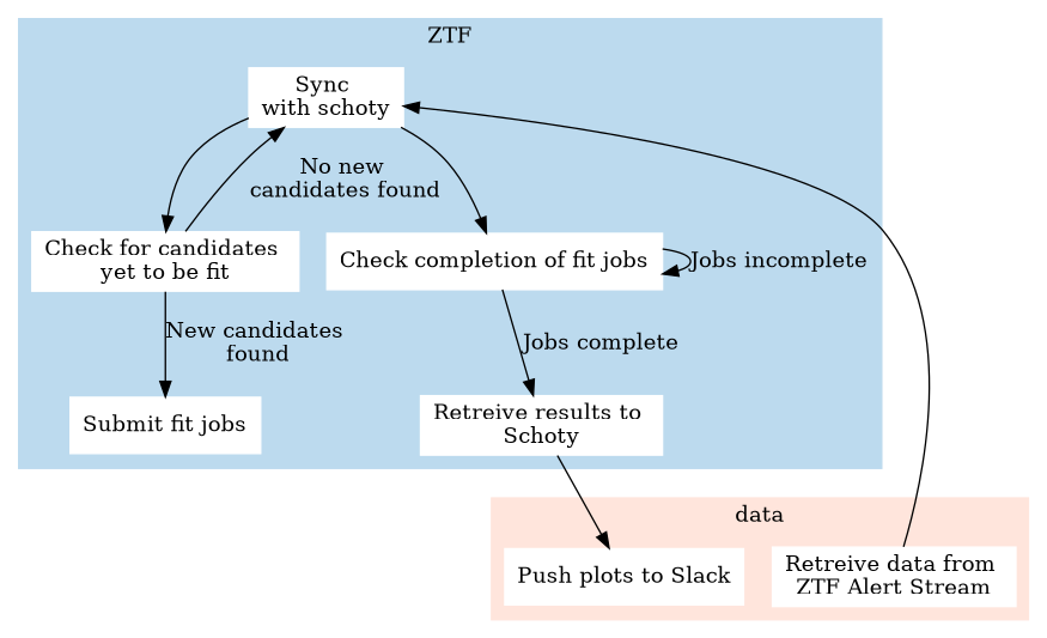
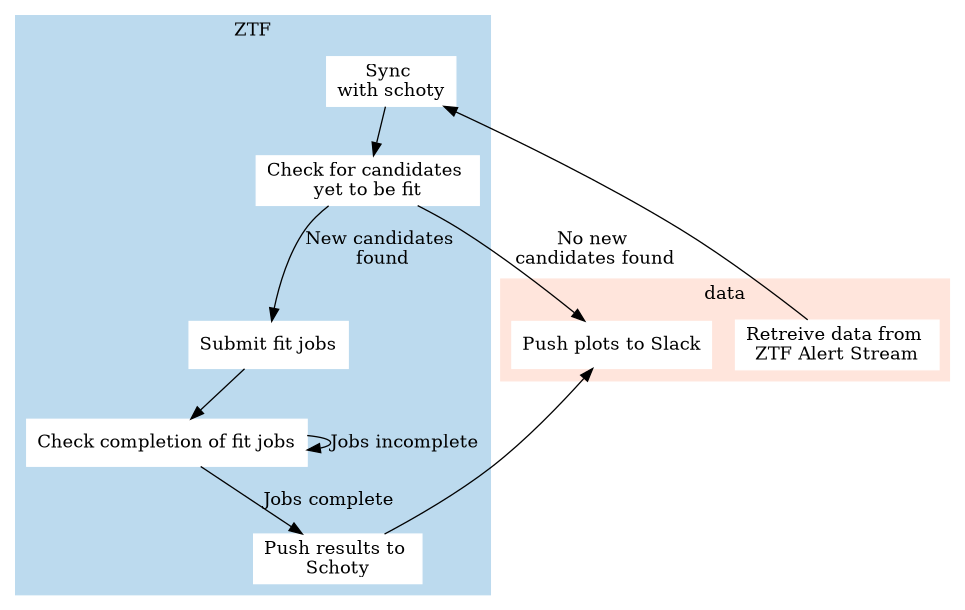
  digraph {
    rankdir=TB
    node [color=white shape=record style=filled]
    n1 [label="Retreive data from \nZTF Alert Stream"]
    n2 [label="Push plots to Slack"]
    n3 [label="Sync \nwith schoty"]
    n4 [label="Check for candidates \nyet to be fit"]
    n5 [label="Submit fit jobs"]
    n6 [label="Check completion of fit jobs"]
-   n7 [label="Retreive results to \nSchoty"]
+   n7 [label="Push results to \nSchoty"]
    subgraph cluster_1 {
      color="#ffe5dc"
      label=data
      style=filled
      n1
      n2
    }
    subgraph cluster_2 {
      color="#bcdaee"
      label=ZTF
      style=filled
      n3
      n4
      n5
      n6
      n7
    }
    n1 -> n3
    n3 -> n4
-   n4 -> n3 [label="No new \ncandidates found"]
+   n4 -> n2 [label="No new \ncandidates found"]
    n4 -> n5 [label="New candidates \nfound"]
-   n3 -> n6
+   n5 -> n6
    n6 -> n6 [label="Jobs incomplete"]
    n6 -> n7 [label="Jobs complete"]
    n7 -> n2
  }
